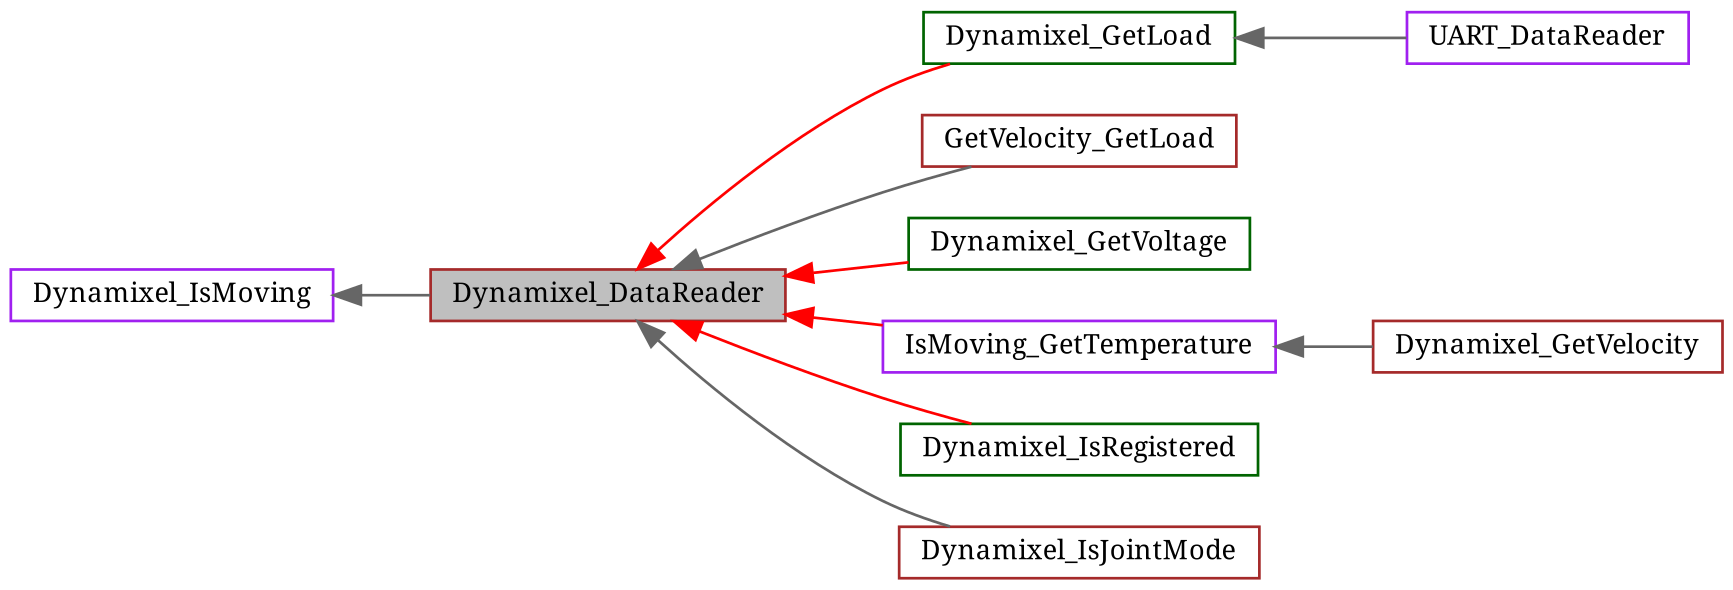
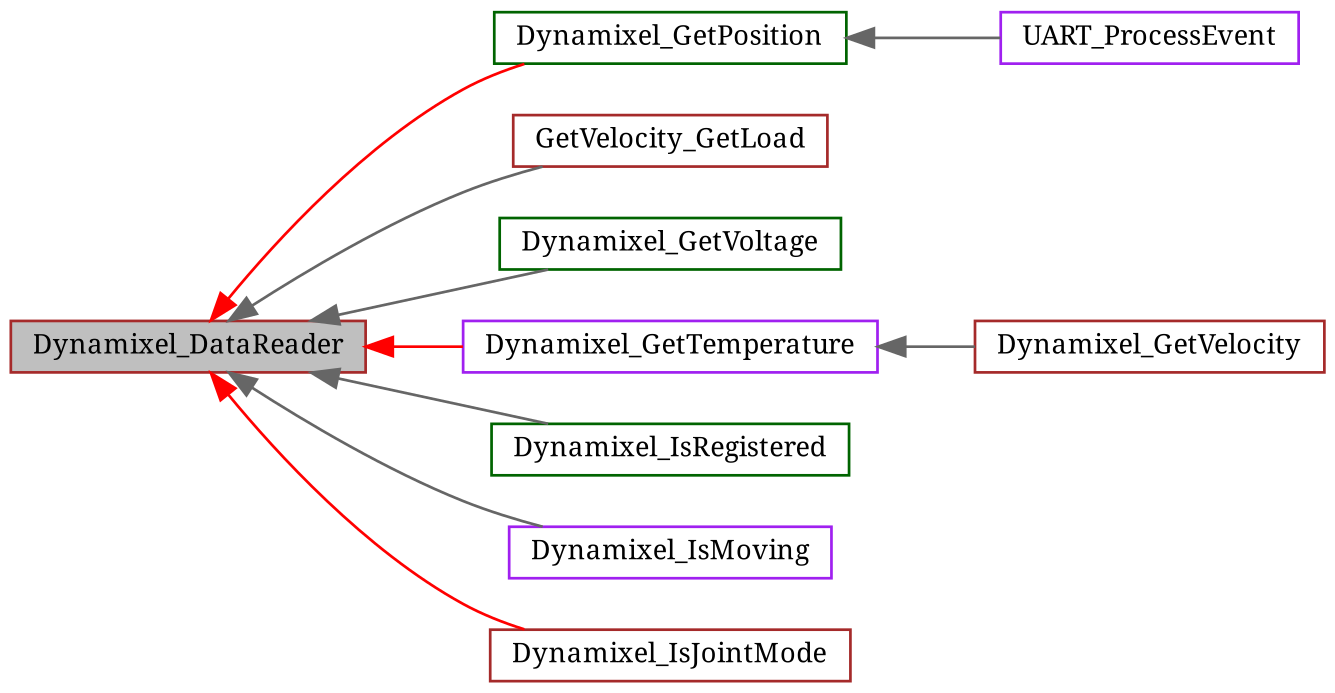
  digraph {
    fontname="Noto Serif"
    rankdir=LR
    node [color=brown fillcolor=white fontname="Noto Serif" fontsize=10 shape=record style=filled]
    edge [color=gray40 dir=back fontname="Noto Serif" fontsize=10 labelfontname=Helvetica labelfontsize=10 style=solid]
    n1 [fillcolor=grey75 fontcolor=black height=0.2 label=Dynamixel_DataReader width=0.4]
-   n2 [color=darkgreen height=0.2 label=Dynamixel_GetLoad width=0.4]
+   n2 [color=darkgreen height=0.2 label=Dynamixel_GetPosition width=0.4]
    n3 [height=0.2 label=GetVelocity_GetLoad width=0.4]
    n4 [color=darkgreen height=0.2 label=Dynamixel_GetVoltage width=0.4]
-   n5 [color=purple height=0.2 label=IsMoving_GetTemperature width=0.4]
+   n5 [color=purple height=0.2 label=Dynamixel_GetTemperature width=0.4]
    n6 [color=darkgreen height=0.2 label=Dynamixel_IsRegistered width=0.4]
    n7 [color=purple height=0.2 label=Dynamixel_IsMoving width=0.4]
    n8 [height=0.2 label=Dynamixel_IsJointMode width=0.4]
-   n9 [color=purple height=0.2 label=UART_DataReader width=0.4]
+   n9 [color=purple height=0.2 label=UART_ProcessEvent width=0.4]
    n10 [height=0.2 label=Dynamixel_GetVelocity width=0.4]
    n1 -> n2 [color=red]
    n1 -> n3
-   n1 -> n4 [color=red]
+   n1 -> n4
    n1 -> n5 [color=red]
-   n1 -> n6 [color=red]
-   n7 -> n1
-   n1 -> n8
+   n1 -> n6
+   n1 -> n7
+   n1 -> n8 [color=red]
    n2 -> n9
    n5 -> n10
  }
